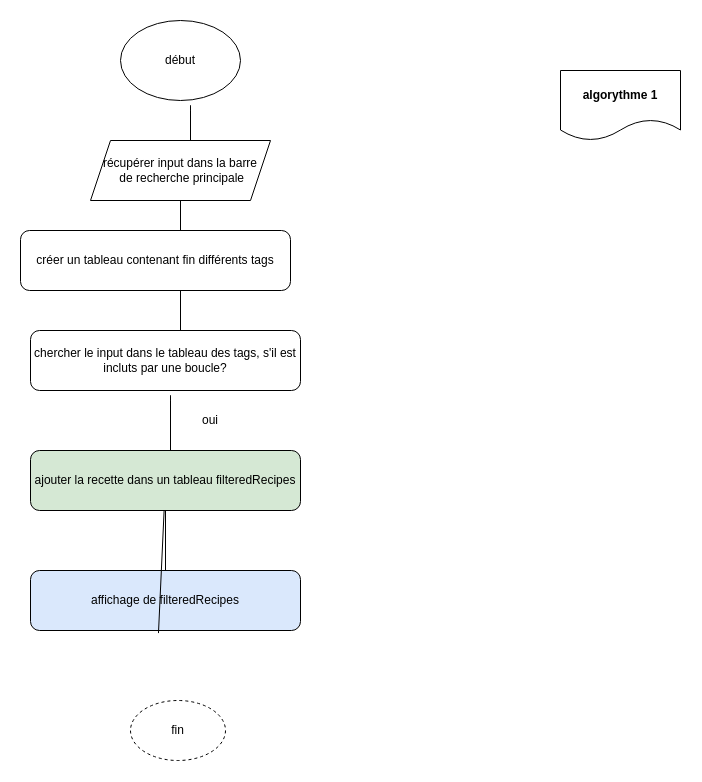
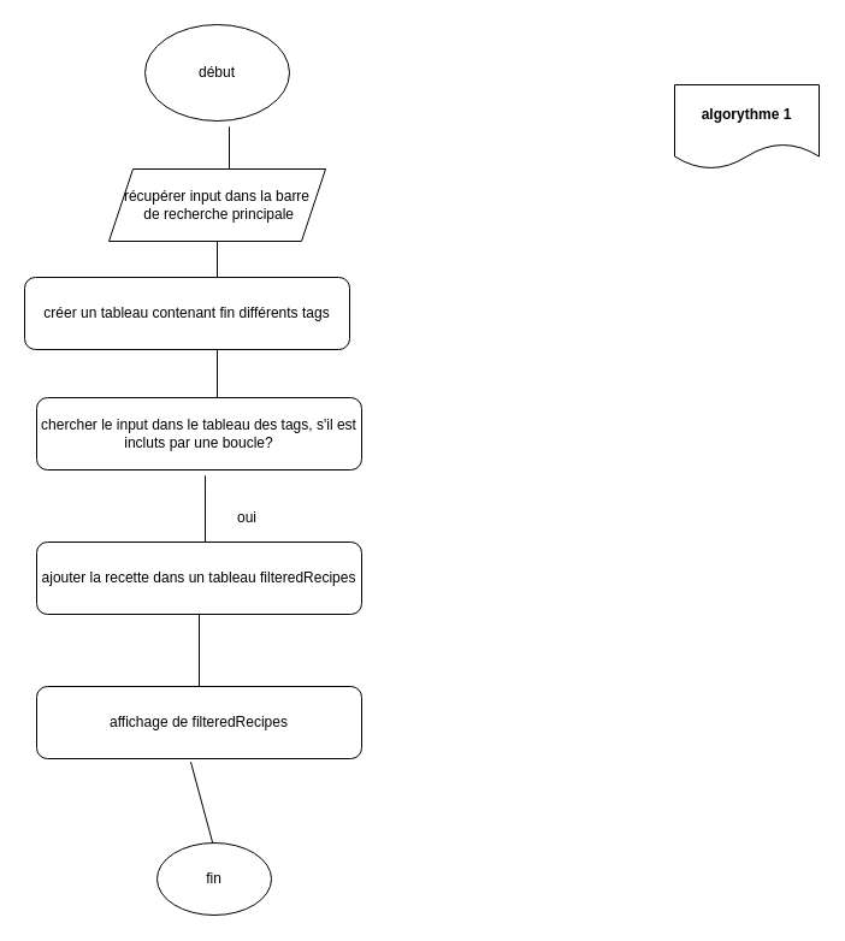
  <mxCell id="0" />
  <mxCell id="1" parent="0" />
  <mxCell id="2" value="début" style="ellipse;whiteSpace=wrap;html=1;" vertex="1" parent="1"><mxGeometry x="120" y="20" width="120" height="80" as="geometry" /></mxCell>
  <mxCell id="3" value="" style="endArrow=none;html=1;" edge="1" parent="1"><mxGeometry width="50" height="50" relative="1" as="geometry"><mxPoint x="190" y="140" as="sourcePoint" /><mxPoint x="190" y="140" as="targetPoint" /><Array as="points"><mxPoint x="190" y="100" /></Array></mxGeometry></mxCell>
  <mxCell id="4" value="récupérer input dans la barre&lt;br&gt;&amp;nbsp;de recherche principale" style="shape=parallelogram;perimeter=parallelogramPerimeter;whiteSpace=wrap;html=1;fixedSize=1;" vertex="1" parent="1"><mxGeometry x="90" y="140" width="180" height="60" as="geometry" /></mxCell>
  <mxCell id="5" value="" style="endArrow=none;html=1;exitX=0.5;exitY=1;exitDx=0;exitDy=0;" edge="1" parent="1" source="4"><mxGeometry width="50" height="50" relative="1" as="geometry"><mxPoint x="370" y="270" as="sourcePoint" /><mxPoint x="180" y="230" as="targetPoint" /></mxGeometry></mxCell>
  <mxCell id="6" value="créer un tableau contenant fin différents tags&lt;br&gt;" style="rounded=1;whiteSpace=wrap;html=1;" vertex="1" parent="1"><mxGeometry x="20" y="230" width="270" height="60" as="geometry" /></mxCell>
  <mxCell id="7" value="" style="endArrow=none;html=1;" edge="1" parent="1"><mxGeometry width="50" height="50" relative="1" as="geometry"><mxPoint x="180" y="330" as="sourcePoint" /><mxPoint x="180" y="290" as="targetPoint" /><Array as="points" /></mxGeometry></mxCell>
  <mxCell id="8" value="chercher le input dans le tableau des tags, s'il est incluts par une boucle?" style="rounded=1;whiteSpace=wrap;html=1;" vertex="1" parent="1"><mxGeometry x="30" y="330" width="270" height="60" as="geometry" /></mxCell>
  <mxCell id="9" value="" style="endArrow=none;html=1;" edge="1" parent="1"><mxGeometry width="50" height="50" relative="1" as="geometry"><mxPoint x="170" y="420" as="sourcePoint" /><mxPoint x="170" y="450" as="targetPoint" /><Array as="points"><mxPoint x="170" y="390" /></Array></mxGeometry></mxCell>
- <mxCell id="10" value="ajouter la recette dans un tableau filteredRecipes" style="rounded=1;whiteSpace=wrap;html=1;fillColor=#d5e8d4;" vertex="1" parent="1"><mxGeometry x="30" y="450" width="270" height="60" as="geometry" /></mxCell>
- <mxCell id="11" value="oui" style="text;html=1;strokeColor=none;fillColor=none;align=center;verticalAlign=middle;whiteSpace=wrap;rounded=0;" vertex="1" parent="1"><mxGeometry x="190" y="410" width="40" height="20" as="geometry" /></mxCell>
+ <mxCell id="10" value="ajouter la recette dans un tableau filteredRecipes" style="rounded=1;whiteSpace=wrap;html=1;" vertex="1" parent="1"><mxGeometry x="30" y="450" width="270" height="60" as="geometry" /></mxCell>
+ <mxCell id="11" value="oui" style="text;html=1;strokeColor=none;fillColor=none;align=center;verticalAlign=middle;whiteSpace=wrap;rounded=0;" vertex="1" parent="1"><mxGeometry x="185" y="420" width="40" height="20" as="geometry" /></mxCell>
  <mxCell id="12" value="" style="endArrow=none;html=1;exitX=0.5;exitY=1;exitDx=0;exitDy=0;" edge="1" parent="1" source="10"><mxGeometry width="50" height="50" relative="1" as="geometry"><mxPoint x="180" y="520" as="sourcePoint" /><mxPoint x="165" y="570" as="targetPoint" /></mxGeometry></mxCell>
- <mxCell id="13" value="affichage de filteredRecipes" style="rounded=1;whiteSpace=wrap;html=1;fillColor=#dae8fc;" vertex="1" parent="1"><mxGeometry x="30" y="570" width="270" height="60" as="geometry" /></mxCell>
- <mxCell id="14" value="" style="endArrow=none;html=1;exitX=0.474;exitY=1.043;exitDx=0;exitDy=0;exitPerimeter=0;" edge="1" parent="1" source="13" target="10"><mxGeometry width="50" height="50" relative="1" as="geometry"><mxPoint x="160" y="680" as="sourcePoint" /><mxPoint x="160" y="630" as="targetPoint" /></mxGeometry></mxCell>
- <mxCell id="15" value="fin" style="ellipse;whiteSpace=wrap;html=1;dashed=1;" vertex="1" parent="1"><mxGeometry x="130" y="700" width="95" height="60" as="geometry" /></mxCell>
+ <mxCell id="13" value="affichage de filteredRecipes" style="rounded=1;whiteSpace=wrap;html=1;" vertex="1" parent="1"><mxGeometry x="30" y="570" width="270" height="60" as="geometry" /></mxCell>
+ <mxCell id="14" value="" style="endArrow=none;html=1;exitX=0.474;exitY=1.043;exitDx=0;exitDy=0;exitPerimeter=0;entryX=0.486;entryY=0;entryDx=0;entryDy=0;entryPerimeter=0;" edge="1" parent="1" source="13" target="15"><mxGeometry width="50" height="50" relative="1" as="geometry"><mxPoint x="160" y="680" as="sourcePoint" /><mxPoint x="160" y="630" as="targetPoint" /></mxGeometry></mxCell>
+ <mxCell id="15" value="fin" style="ellipse;whiteSpace=wrap;html=1;" vertex="1" parent="1"><mxGeometry x="130" y="700" width="95" height="60" as="geometry" /></mxCell>
  <mxCell id="16" value="algorythme 1" style="shape=document;whiteSpace=wrap;html=1;boundedLbl=1;fontStyle=1" vertex="1" parent="1"><mxGeometry x="560" y="70" width="120" height="70" as="geometry" /></mxCell>
